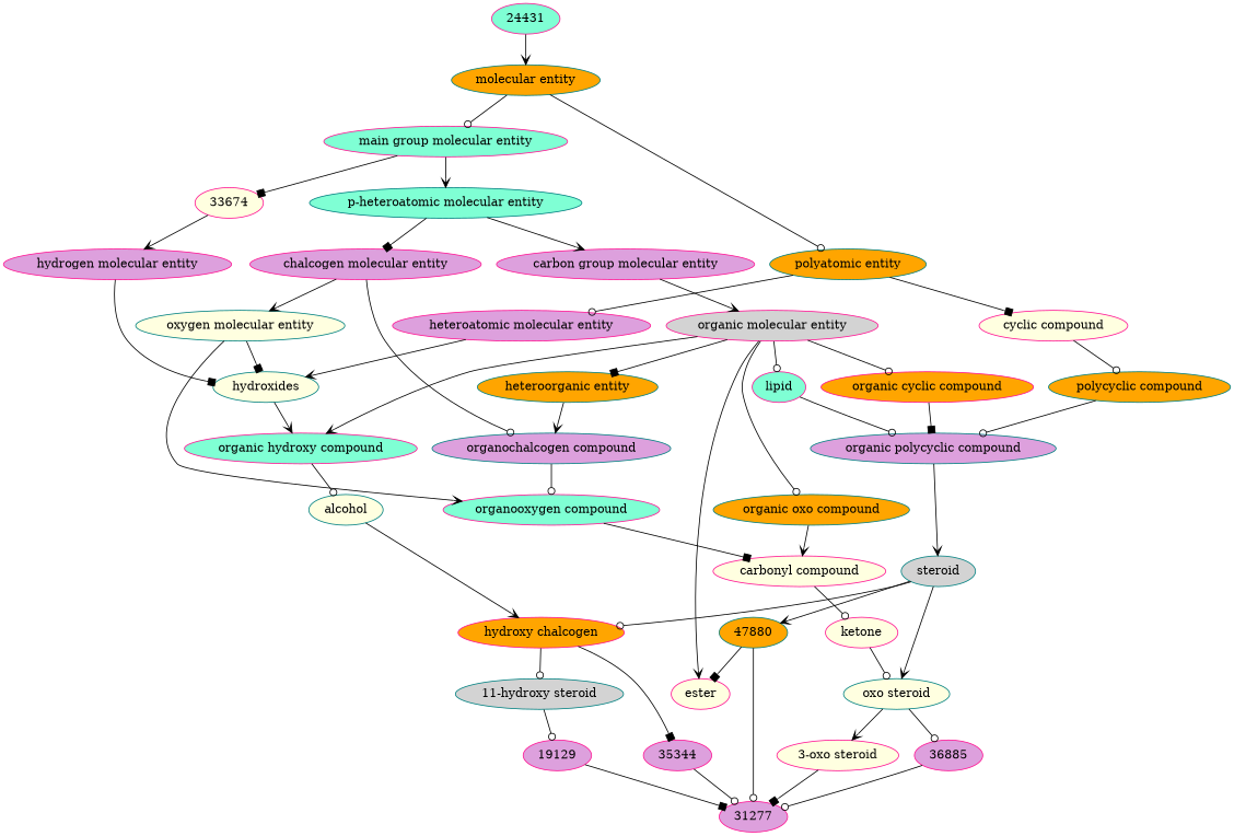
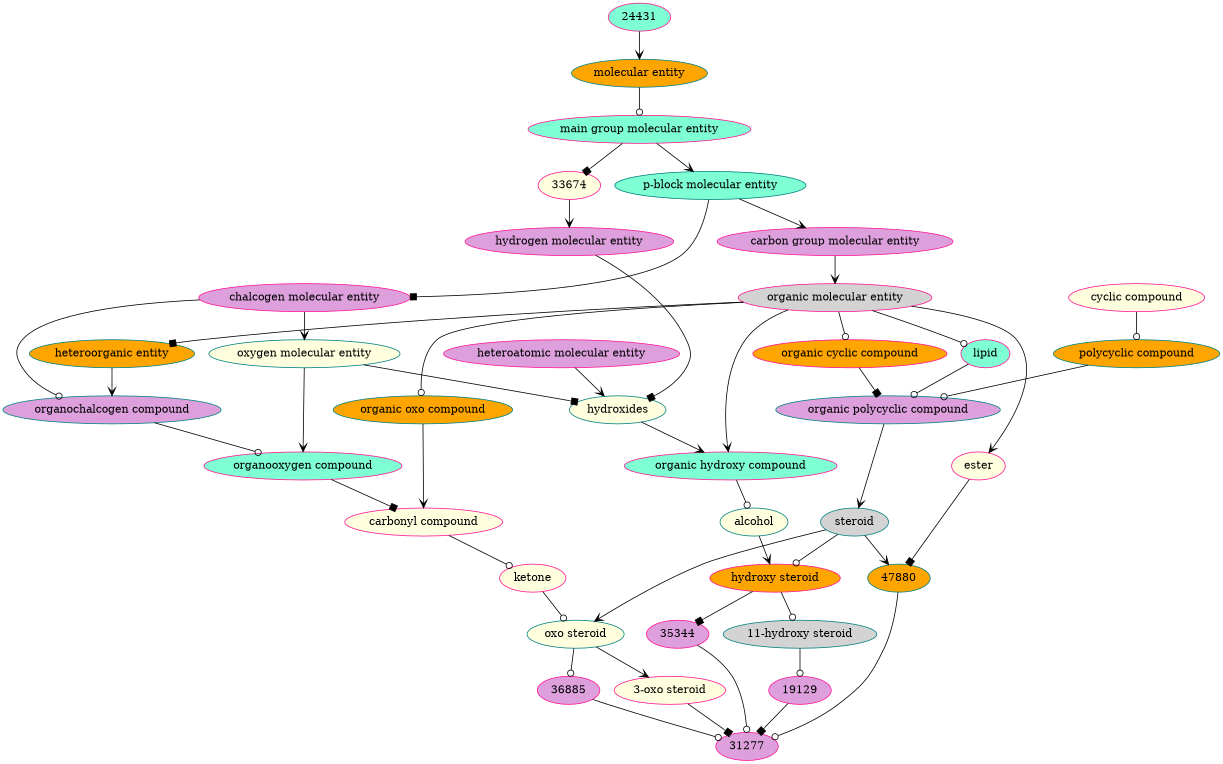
  digraph {
    node [color=deeppink fillcolor=plum style=filled]
    edge [arrowhead=odot]
    n1 [label=31277]
    n2 [color=teal fillcolor=orange label=47880]
    n3 [label=19129]
    n4 [label=36885]
    n5 [label=35344]
    n6 [fillcolor=lightyellow label="3-oxo steroid"]
    n7 [fillcolor=lightyellow label=ester]
    n8 [color=teal fillcolor=lightgrey label=steroid]
    n9 [color=teal fillcolor=lightyellow label="oxo steroid"]
-   n10 [fillcolor=orange label="hydroxy chalcogen"]
+   n10 [fillcolor=orange label="hydroxy steroid"]
    n11 [color=teal fillcolor=lightgrey label="11-hydroxy steroid"]
    n12 [fillcolor=lightgrey label="organic molecular entity"]
    n13 [fillcolor=aquamarine label=lipid]
    n14 [fillcolor=orange label="organic cyclic compound"]
    n15 [fillcolor=aquamarine label="organic hydroxy compound"]
    n16 [color=teal fillcolor=orange label="organic oxo compound"]
    n17 [color=teal fillcolor=orange label="heteroorganic entity"]
    n18 [color=teal label="organic polycyclic compound"]
    n19 [color=teal fillcolor=lightyellow label=alcohol]
    n20 [fillcolor=lightyellow label="carbonyl compound"]
    n21 [color=teal label="organochalcogen compound"]
    n22 [fillcolor=lightyellow label=ketone]
    n23 [label="carbon group molecular entity"]
    n24 [color=teal fillcolor=orange label="polycyclic compound"]
-   n25 [color=teal fillcolor=aquamarine label="p-heteroatomic molecular entity"]
+   n25 [color=teal fillcolor=aquamarine label="p-block molecular entity"]
    n26 [label="chalcogen molecular entity"]
    n27 [color=teal fillcolor=lightyellow label="oxygen molecular entity"]
    n28 [fillcolor=lightyellow label="cyclic compound"]
    n29 [fillcolor=aquamarine label="organooxygen compound"]
    n30 [color=teal fillcolor=lightyellow label=hydroxides]
    n31 [fillcolor=aquamarine label="main group molecular entity"]
    n32 [fillcolor=lightyellow label=33674]
    n33 [label="hydrogen molecular entity"]
-   n34 [color=teal fillcolor=orange label="polyatomic entity"]
    n35 [label="heteroatomic molecular entity"]
    n36 [color=teal fillcolor=orange label="molecular entity"]
    n37 [fillcolor=aquamarine label=24431]
    n2 -> n1
    n3 -> n1 [arrowhead=box]
    n4 -> n1
    n5 -> n1
    n6 -> n1 [arrowhead=box]
-   n2 -> n7 [arrowhead=box]
+   n7 -> n2 [arrowhead=box]
    n8 -> n2 [arrowhead=vee]
    n8 -> n9 [arrowhead=vee]
    n8 -> n10
    n9 -> n4
    n9 -> n6 [arrowhead=vee]
    n10 -> n5 [arrowhead=box]
    n10 -> n11
    n11 -> n3
    n12 -> n7 [arrowhead=vee]
    n12 -> n13
    n12 -> n14
    n12 -> n15 [arrowhead=vee]
    n12 -> n16
    n12 -> n17 [arrowhead=box]
    n13 -> n18
    n14 -> n18 [arrowhead=box]
    n15 -> n19
    n16 -> n20 [arrowhead=vee]
    n17 -> n21 [arrowhead=vee]
    n18 -> n8 [arrowhead=vee]
    n19 -> n10 [arrowhead=vee]
    n20 -> n22
    n21 -> n29
    n22 -> n9
    n23 -> n12 [arrowhead=vee]
    n24 -> n18
    n25 -> n23 [arrowhead=vee]
    n25 -> n26 [arrowhead=box]
    n26 -> n21
    n26 -> n27 [arrowhead=vee]
    n27 -> n29 [arrowhead=vee]
    n27 -> n30 [arrowhead=box]
    n28 -> n24
    n29 -> n20 [arrowhead=box]
    n30 -> n15 [arrowhead=vee]
    n31 -> n25 [arrowhead=vee]
    n31 -> n32 [arrowhead=box]
    n32 -> n33 [arrowhead=vee]
    n33 -> n30 [arrowhead=box]
-   n34 -> n28 [arrowhead=box]
-   n34 -> n35
    n35 -> n30 [arrowhead=vee]
    n36 -> n31
-   n36 -> n34
    n37 -> n36 [arrowhead=vee]
  }
